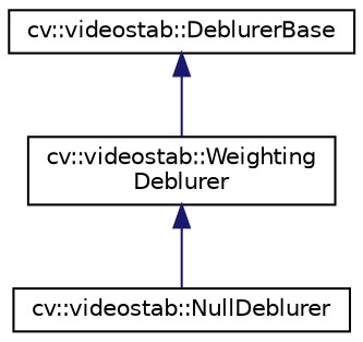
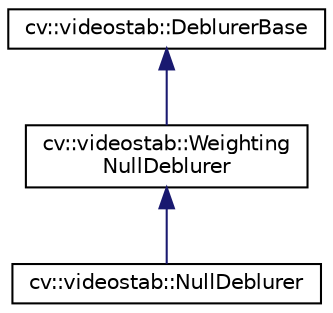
  digraph {
    rankdir=TB
    node [color=black fillcolor=white fontname=Helvetica fontsize=10 shape=record style=filled]
    edge [color=midnightblue dir=back fontname=Helvetica fontsize=10 labelfontname=Helvetica labelfontsize=10 style=solid]
    n1 [height=0.2 label="cv::videostab::DeblurerBase" width=0.4]
-   n2 [height=0.2 label="cv::videostab::Weighting\lDeblurer" width=0.4]
+   n2 [height=0.2 label="cv::videostab::Weighting\lNullDeblurer" width=0.4]
    n3 [height=0.2 label="cv::videostab::NullDeblurer" width=0.4]
    n1 -> n2
    n2 -> n3
  }
